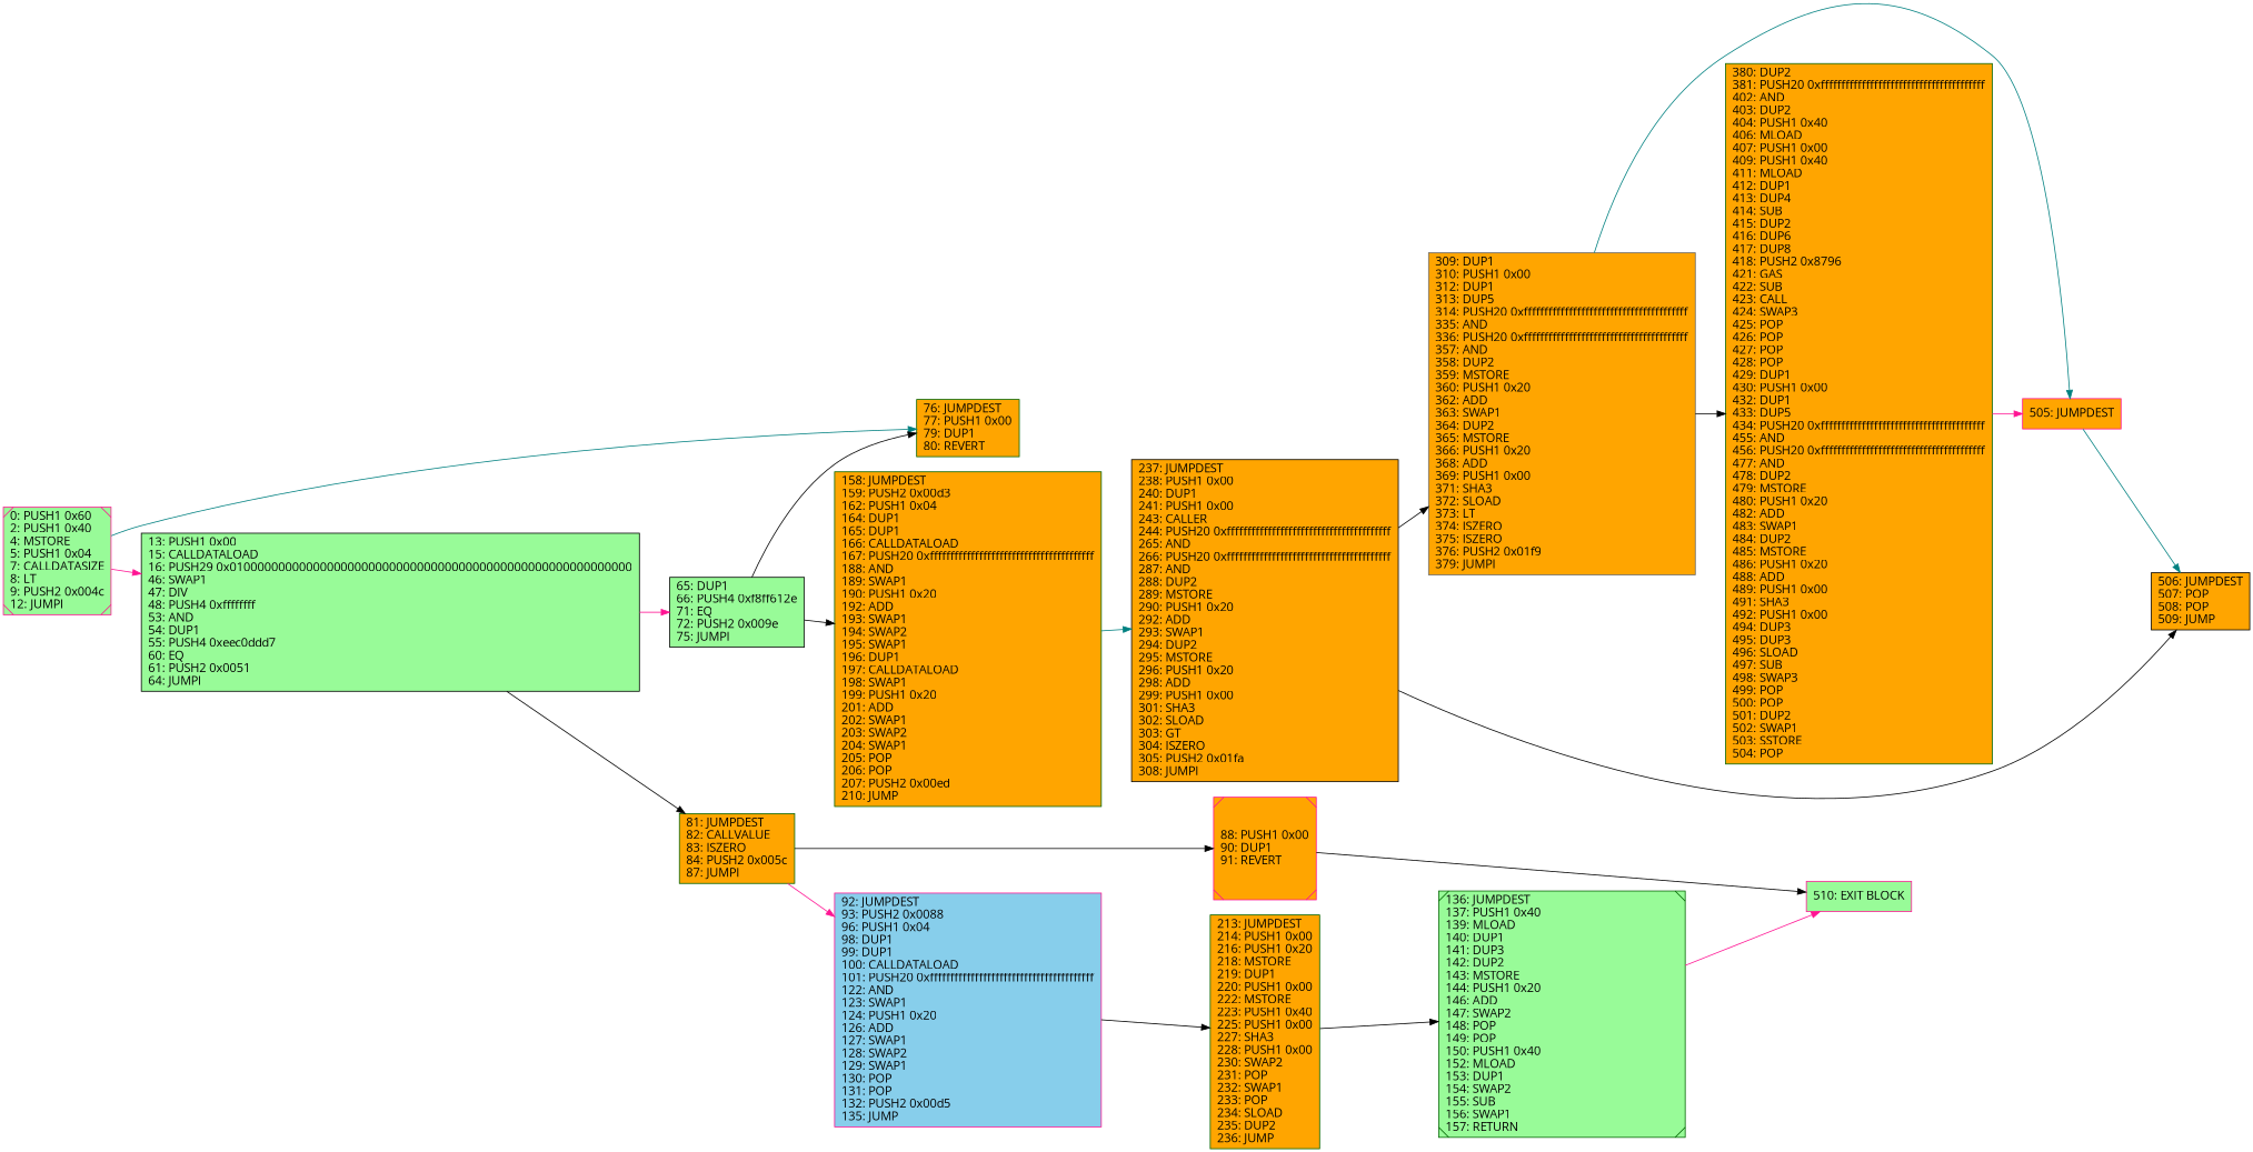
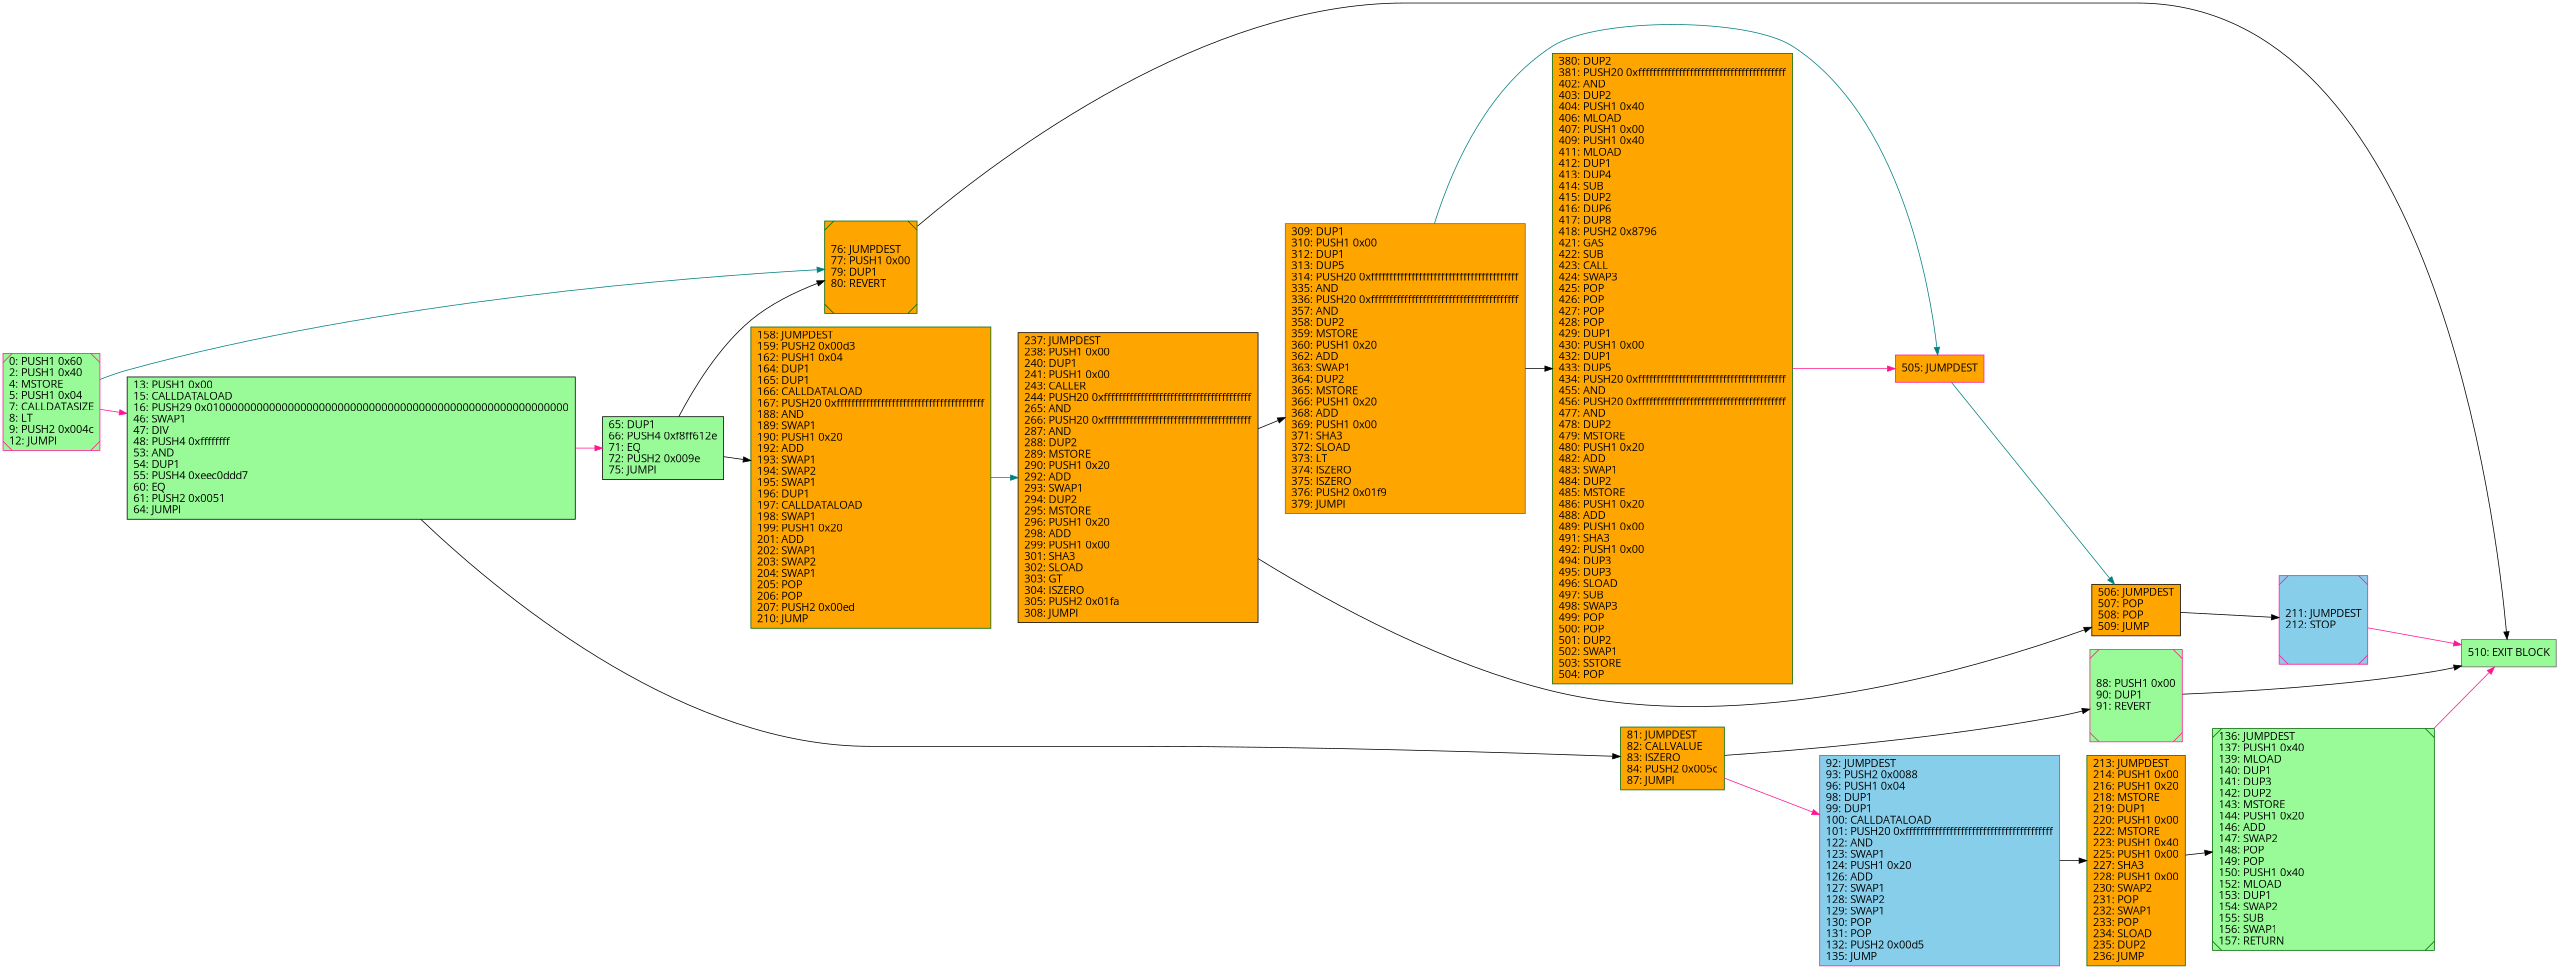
  digraph {
    fontname="Open Sans"
    rankdir=LR
    node [color=darkgreen fillcolor=orange fontcolor=black fontname="Open Sans" shape=box style=filled]
    edge [color=black fontname="Open Sans"]
    n1 [label="158: JUMPDEST\l159: PUSH2 0x00d3\l162: PUSH1 0x04\l164: DUP1\l165: DUP1\l166: CALLDATALOAD\l167: PUSH20 0xffffffffffffffffffffffffffffffffffffffff\l188: AND\l189: SWAP1\l190: PUSH1 0x20\l192: ADD\l193: SWAP1\l194: SWAP2\l195: SWAP1\l196: DUP1\l197: CALLDATALOAD\l198: SWAP1\l199: PUSH1 0x20\l201: ADD\l202: SWAP1\l203: SWAP2\l204: SWAP1\l205: POP\l206: POP\l207: PUSH2 0x00ed\l210: JUMP\l"]
    n2 [color=black label="237: JUMPDEST\l238: PUSH1 0x00\l240: DUP1\l241: PUSH1 0x00\l243: CALLER\l244: PUSH20 0xffffffffffffffffffffffffffffffffffffffff\l265: AND\l266: PUSH20 0xffffffffffffffffffffffffffffffffffffffff\l287: AND\l288: DUP2\l289: MSTORE\l290: PUSH1 0x20\l292: ADD\l293: SWAP1\l294: DUP2\l295: MSTORE\l296: PUSH1 0x20\l298: ADD\l299: PUSH1 0x00\l301: SHA3\l302: SLOAD\l303: GT\l304: ISZERO\l305: PUSH2 0x01fa\l308: JUMPI\l"]
    n3 [color=gray40 label="309: DUP1\l310: PUSH1 0x00\l312: DUP1\l313: DUP5\l314: PUSH20 0xffffffffffffffffffffffffffffffffffffffff\l335: AND\l336: PUSH20 0xffffffffffffffffffffffffffffffffffffffff\l357: AND\l358: DUP2\l359: MSTORE\l360: PUSH1 0x20\l362: ADD\l363: SWAP1\l364: DUP2\l365: MSTORE\l366: PUSH1 0x20\l368: ADD\l369: PUSH1 0x00\l371: SHA3\l372: SLOAD\l373: LT\l374: ISZERO\l375: ISZERO\l376: PUSH2 0x01f9\l379: JUMPI\l"]
    n4 [color=black label="506: JUMPDEST\l507: POP\l508: POP\l509: JUMP\l"]
    n5 [color=deeppink fillcolor=palegreen label="0: PUSH1 0x60\l2: PUSH1 0x40\l4: MSTORE\l5: PUSH1 0x04\l7: CALLDATASIZE\l8: LT\l9: PUSH2 0x004c\l12: JUMPI\l" shape=Msquare]
-   n6 [label="76: JUMPDEST\l77: PUSH1 0x00\l79: DUP1\l80: REVERT\l"]
+   n6 [label="76: JUMPDEST\l77: PUSH1 0x00\l79: DUP1\l80: REVERT\l" shape=Msquare]
    n7 [color=black fillcolor=palegreen label="13: PUSH1 0x00\l15: CALLDATALOAD\l16: PUSH29 0x0100000000000000000000000000000000000000000000000000000000\l46: SWAP1\l47: DIV\l48: PUSH4 0xffffffff\l53: AND\l54: DUP1\l55: PUSH4 0xeec0ddd7\l60: EQ\l61: PUSH2 0x0051\l64: JUMPI\l"]
-   n8 [color=deeppink fillcolor=palegreen label="510: EXIT BLOCK\l"]
+   n8 [color=gray40 fillcolor=palegreen label="510: EXIT BLOCK\l"]
    n9 [color=black fillcolor=palegreen label="65: DUP1\l66: PUSH4 0xf8ff612e\l71: EQ\l72: PUSH2 0x009e\l75: JUMPI\l"]
    n10 [label="81: JUMPDEST\l82: CALLVALUE\l83: ISZERO\l84: PUSH2 0x005c\l87: JUMPI\l"]
    n11 [color=deeppink label="505: JUMPDEST\l"]
    n12 [label="380: DUP2\l381: PUSH20 0xffffffffffffffffffffffffffffffffffffffff\l402: AND\l403: DUP2\l404: PUSH1 0x40\l406: MLOAD\l407: PUSH1 0x00\l409: PUSH1 0x40\l411: MLOAD\l412: DUP1\l413: DUP4\l414: SUB\l415: DUP2\l416: DUP6\l417: DUP8\l418: PUSH2 0x8796\l421: GAS\l422: SUB\l423: CALL\l424: SWAP3\l425: POP\l426: POP\l427: POP\l428: POP\l429: DUP1\l430: PUSH1 0x00\l432: DUP1\l433: DUP5\l434: PUSH20 0xffffffffffffffffffffffffffffffffffffffff\l455: AND\l456: PUSH20 0xffffffffffffffffffffffffffffffffffffffff\l477: AND\l478: DUP2\l479: MSTORE\l480: PUSH1 0x20\l482: ADD\l483: SWAP1\l484: DUP2\l485: MSTORE\l486: PUSH1 0x20\l488: ADD\l489: PUSH1 0x00\l491: SHA3\l492: PUSH1 0x00\l494: DUP3\l495: DUP3\l496: SLOAD\l497: SUB\l498: SWAP3\l499: POP\l500: POP\l501: DUP2\l502: SWAP1\l503: SSTORE\l504: POP\l"]
+   n13 [color=deeppink fillcolor=skyblue label="211: JUMPDEST\l212: STOP\l" shape=Msquare]
    n14 [label="213: JUMPDEST\l214: PUSH1 0x00\l216: PUSH1 0x20\l218: MSTORE\l219: DUP1\l220: PUSH1 0x00\l222: MSTORE\l223: PUSH1 0x40\l225: PUSH1 0x00\l227: SHA3\l228: PUSH1 0x00\l230: SWAP2\l231: POP\l232: SWAP1\l233: POP\l234: SLOAD\l235: DUP2\l236: JUMP\l"]
    n15 [fillcolor=palegreen label="136: JUMPDEST\l137: PUSH1 0x40\l139: MLOAD\l140: DUP1\l141: DUP3\l142: DUP2\l143: MSTORE\l144: PUSH1 0x20\l146: ADD\l147: SWAP2\l148: POP\l149: POP\l150: PUSH1 0x40\l152: MLOAD\l153: DUP1\l154: SWAP2\l155: SUB\l156: SWAP1\l157: RETURN\l" shape=Msquare]
-   n16 [color=deeppink label="88: PUSH1 0x00\l90: DUP1\l91: REVERT\l" shape=Msquare]
+   n16 [color=deeppink fillcolor=palegreen label="88: PUSH1 0x00\l90: DUP1\l91: REVERT\l" shape=Msquare]
    n17 [color=deeppink fillcolor=skyblue label="92: JUMPDEST\l93: PUSH2 0x0088\l96: PUSH1 0x04\l98: DUP1\l99: DUP1\l100: CALLDATALOAD\l101: PUSH20 0xffffffffffffffffffffffffffffffffffffffff\l122: AND\l123: SWAP1\l124: PUSH1 0x20\l126: ADD\l127: SWAP1\l128: SWAP2\l129: SWAP1\l130: POP\l131: POP\l132: PUSH2 0x00d5\l135: JUMP\l"]
    n1 -> n2 [color=teal]
    n2 -> n3
    n2 -> n4
    n3 -> n11 [color=teal]
    n3 -> n12
+   n4 -> n13
    n5 -> n6 [color=teal]
    n5 -> n7 [color=deeppink]
+   n6 -> n8
    n7 -> n9 [color=deeppink]
    n7 -> n10
    n9 -> n1
    n9 -> n6
    n10 -> n16
    n10 -> n17 [color=deeppink]
    n11 -> n4 [color=teal]
    n12 -> n11 [color=deeppink]
+   n13 -> n8 [color=deeppink]
    n14 -> n15
    n15 -> n8 [color=deeppink]
    n16 -> n8
    n17 -> n14
  }
